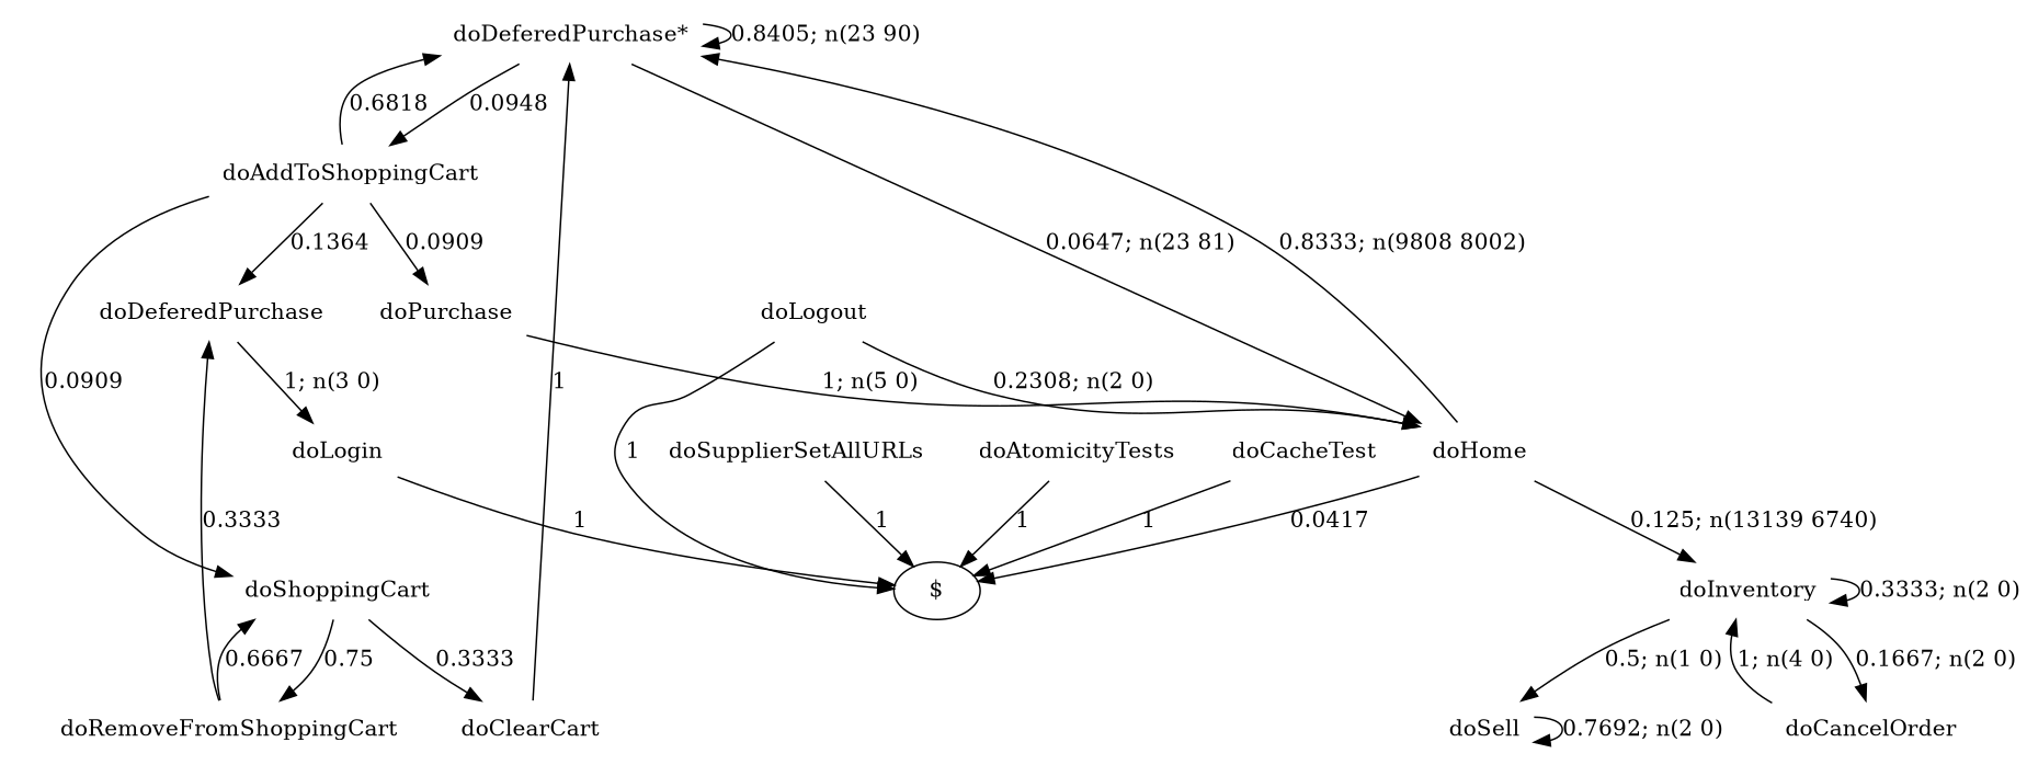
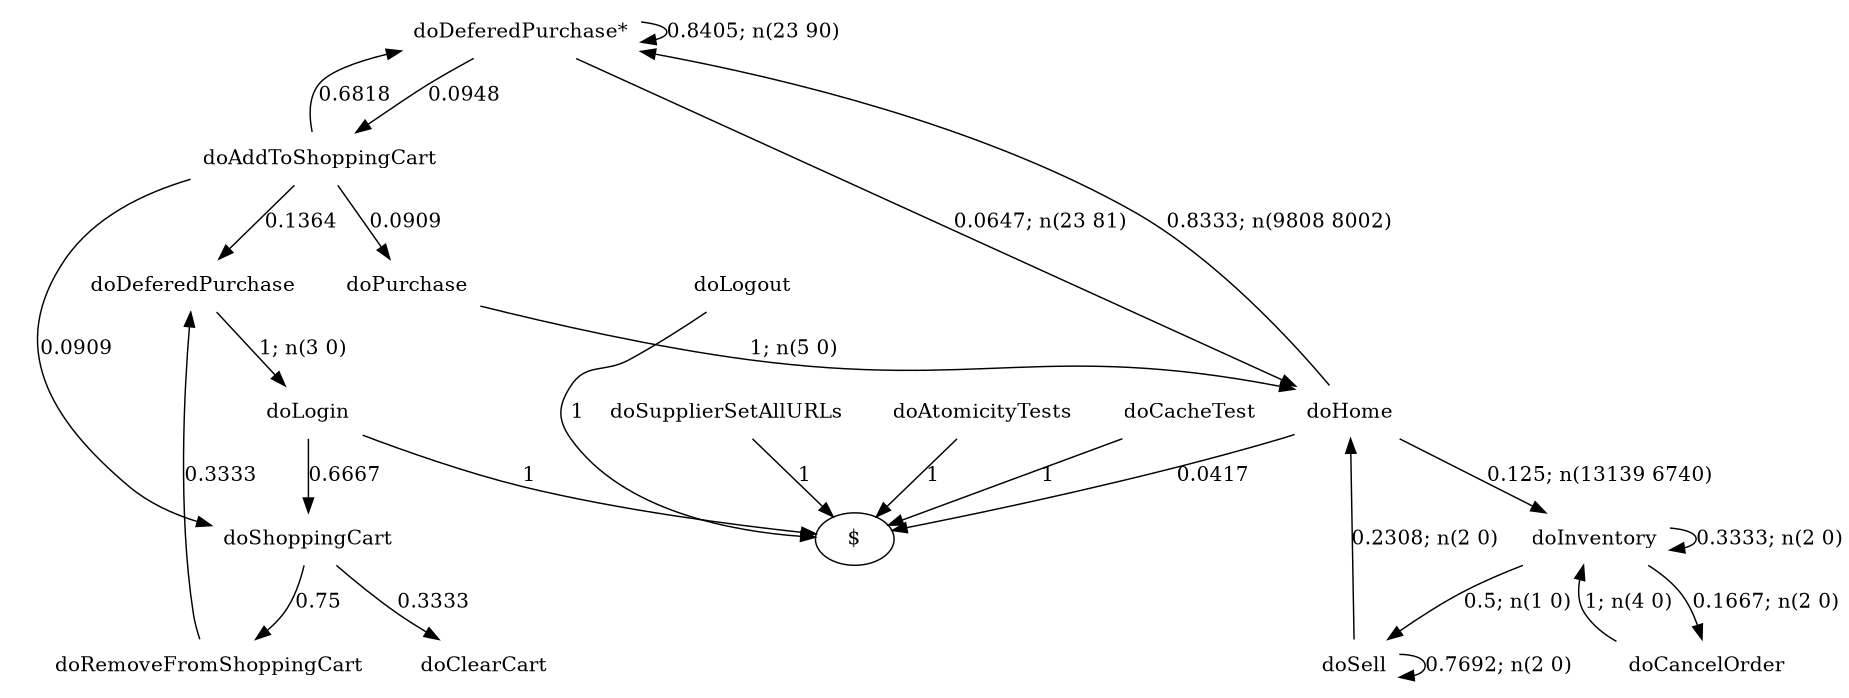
  digraph {
    node [shape=none]
    edge [style=solid]
    n1 [label="doDeferedPurchase*"]
    n2 [label=doAddToShoppingCart]
    n3 [label=doHome]
    n4 [label=doDeferedPurchase]
    n5 [label=doShoppingCart]
    n6 [label=doPurchase]
    "$" [shape=""]
    n8 [label=doInventory]
    n9 [label=doSupplierSetAllURLs]
    n10 [label=doAtomicityTests]
    n11 [label=doCacheTest]
    n12 [label=doLogin]
    n13 [label=doClearCart]
    n14 [label=doRemoveFromShoppingCart]
    n15 [label=doSell]
    n16 [label=doCancelOrder]
    n17 [label=doLogout]
    n1 -> n1 [label="0.8405; n(23 90)"]
    n1 -> n2 [label=0.0948]
    n1 -> n3 [label="0.0647; n(23 81)"]
    n2 -> n1 [label=0.6818]
    n2 -> n4 [label=0.1364]
    n2 -> n5 [label=0.0909]
    n2 -> n6 [label=0.0909]
    n3 -> n1 [label="0.8333; n(9808 8002)"]
    n3 -> "$" [label=0.0417]
    n3 -> n8 [label="0.125; n(13139 6740)"]
    n4 -> n12 [label="1; n(3 0)"]
    n5 -> n13 [label=0.3333]
    n5 -> n14 [label=0.75]
    n6 -> n3 [label="1; n(5 0)"]
    n8 -> n8 [label="0.3333; n(2 0)"]
    n8 -> n15 [label="0.5; n(1 0)"]
    n8 -> n16 [label="0.1667; n(2 0)"]
    n9 -> "$" [label=1]
    n10 -> "$" [label=1]
    n11 -> "$" [label=1]
    n12 -> "$" [label=1]
-   n13 -> n1 [label=1]
    n14 -> n4 [label=0.3333]
-   n14 -> n5 [label=0.6667]
-   n17 -> n3 [label="0.2308; n(2 0)"]
+   n12 -> n5 [label=0.6667]
+   n15 -> n3 [label="0.2308; n(2 0)"]
    n15 -> n15 [label="0.7692; n(2 0)"]
    n16 -> n8 [label="1; n(4 0)"]
    n17 -> "$" [label=1]
  }
